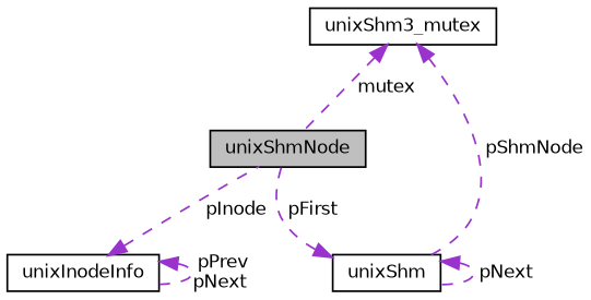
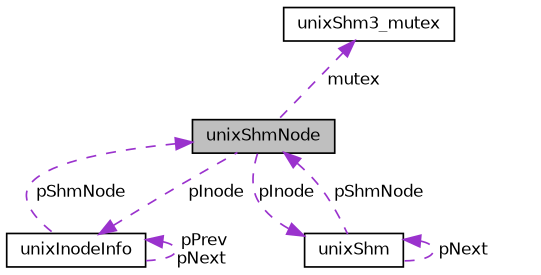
  digraph {
    node [color=black fillcolor=white fontname=Helvetica fontsize=10 shape=record style=filled]
    edge [color=darkorchid3 dir=back fontname=Helvetica fontsize=10 labelfontname=Helvetica labelfontsize=10 style=dashed]
    n1 [fillcolor=grey75 fontcolor=black height=0.2 label=unixShmNode width=0.4]
    n2 [height=0.2 label=unixShm width=0.4]
    n3 [height=0.2 label=unixInodeInfo width=0.4]
    n4 [height=0.2 label=unixShm3_mutex width=0.4]
-   n4 -> n2 [label=" pShmNode"]
-   n2 -> n1 [label=" pFirst"]
+   n1 -> n2 [label=" pShmNode"]
+   n1 -> n3 [label=" pShmNode"]
+   n2 -> n1 [label=" pInode"]
    n2 -> n2 [label=" pNext"]
    n3 -> n1 [label=" pInode"]
    n3 -> n3 [label=" pPrev\npNext"]
    n4 -> n1 [label=" mutex"]
  }
